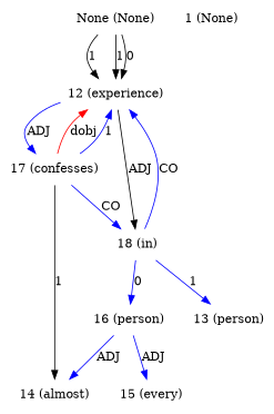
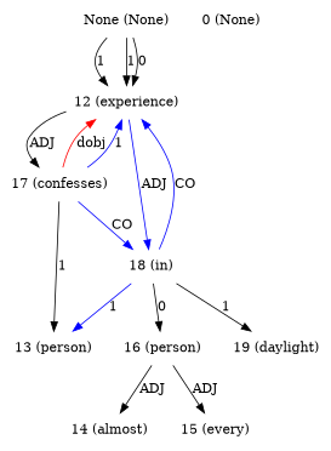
  digraph {
    node [shape=plaintext]
    edge [dir=forward]
    n1 [label="None (None)"]
    n2 [label="12 (experience)"]
    n3 [label="17 (confesses)"]
    n4 [label="18 (in)"]
    n5 [label="13 (person)"]
    n6 [label="16 (person)"]
-   n8 [label="1 (None)"]
+   n7 [label="19 (daylight)"]
+   n8 [label="0 (None)"]
    n9 [label="14 (almost)"]
    n10 [label="15 (every)"]
    n1 -> n2 [label=1]
    n1 -> n2 [label=1]
    n1 -> n2 [label=0]
-   n2 -> n3 [label=ADJ color=blue]
-   n2 -> n4 [color=black label=ADJ]
+   n2 -> n3 [label=ADJ]
+   n2 -> n4 [color=blue label=ADJ]
    n3 -> n2 [color=red label=dobj]
    n3 -> n2 [color=blue label=1]
    n3 -> n4 [color=blue label=CO]
-   n3 -> n9 [label=1]
+   n3 -> n5 [label=1]
    n4 -> n2 [color=blue label=CO]
    n4 -> n5 [color=blue label=1]
-   n4 -> n6 [color=blue label=0]
-   n6 -> n9 [label=ADJ color=blue]
-   n6 -> n10 [label=ADJ color=blue]
+   n4 -> n6 [color=black label=0]
+   n4 -> n7 [label=1]
+   n6 -> n9 [label=ADJ]
+   n6 -> n10 [label=ADJ]
  }
